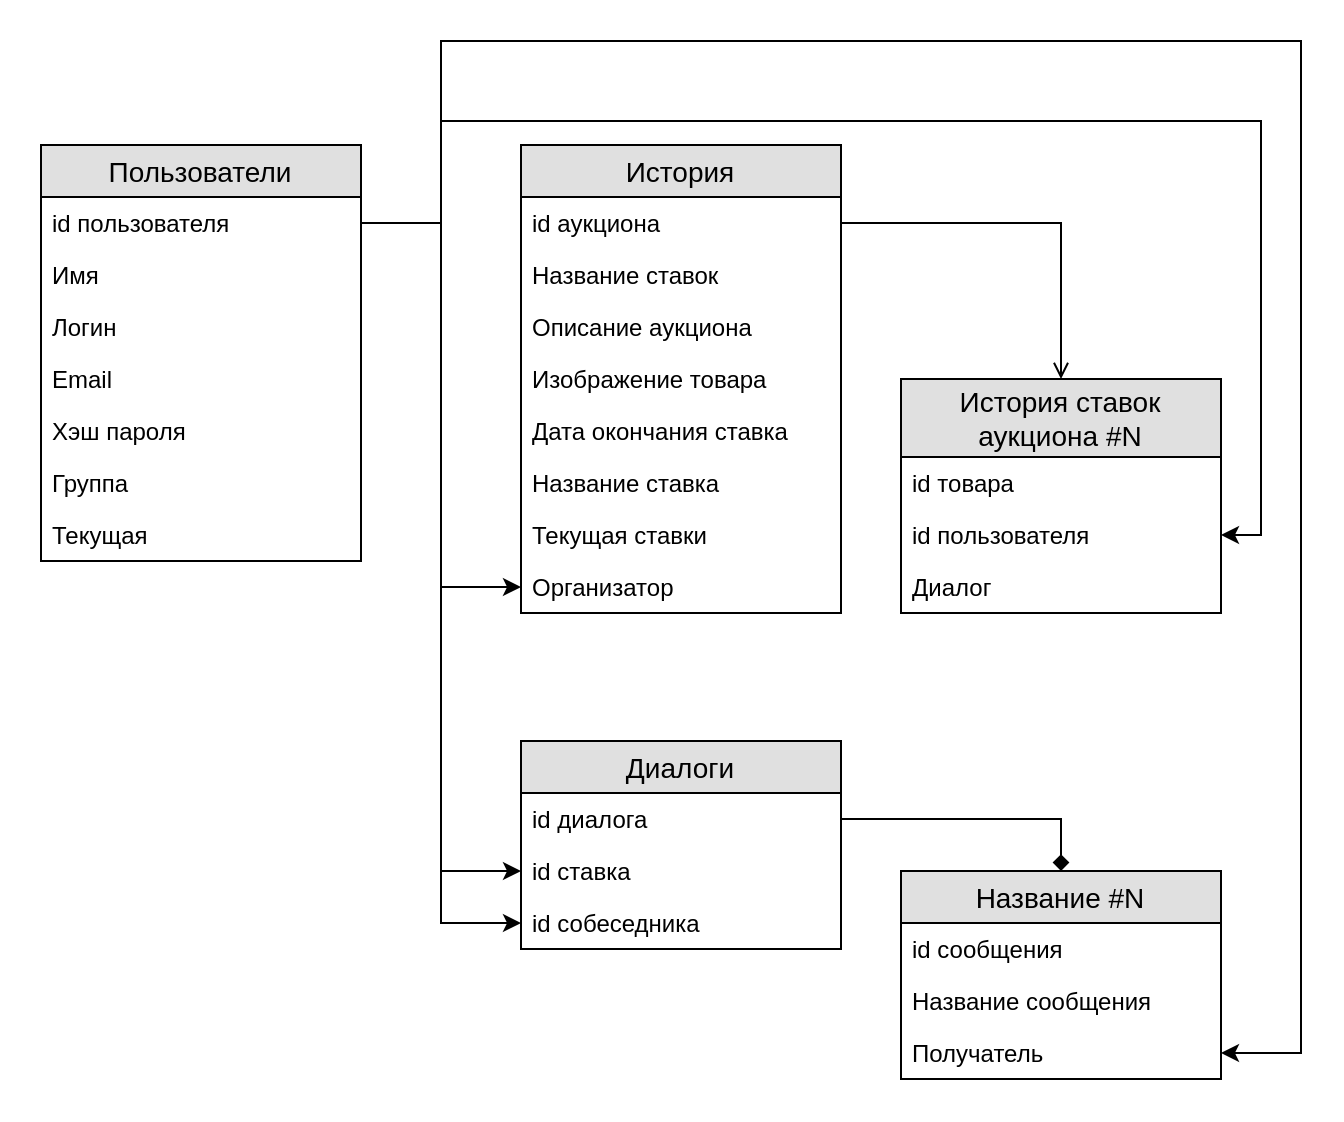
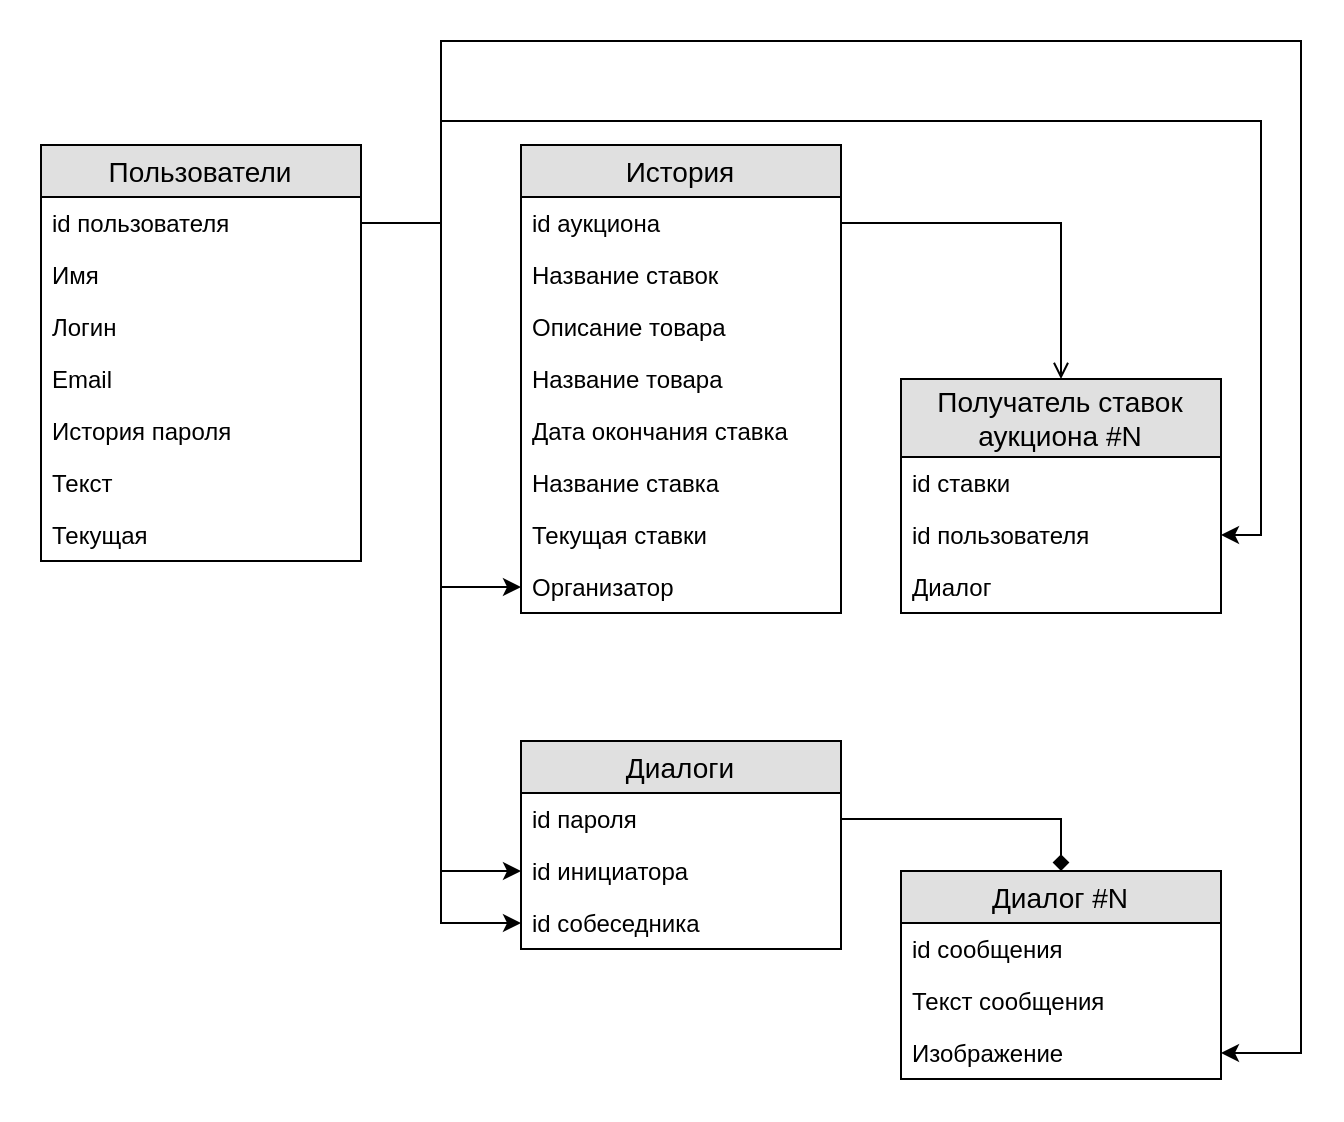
  <mxCell id="0" />
  <mxCell id="1" parent="0" />
  <mxCell id="2" value="Пользователи" style="swimlane;fontStyle=0;childLayout=stackLayout;horizontal=1;startSize=26;fillColor=#e0e0e0;horizontalStack=0;resizeParent=1;resizeParentMax=0;resizeLast=0;collapsible=1;marginBottom=0;swimlaneFillColor=#ffffff;align=center;fontSize=14;" vertex="1" parent="1"><mxGeometry x="20" y="72" width="160" height="208" as="geometry" /></mxCell>
  <mxCell id="3" value="id пользователя" style="text;strokeColor=none;fillColor=none;spacingLeft=4;spacingRight=4;overflow=hidden;rotatable=0;points=[[0,0.5],[1,0.5]];portConstraint=eastwest;fontSize=12;" vertex="1" parent="2"><mxGeometry y="26" width="160" height="26" as="geometry" /></mxCell>
  <mxCell id="4" value="Имя" style="text;strokeColor=none;fillColor=none;spacingLeft=4;spacingRight=4;overflow=hidden;rotatable=0;points=[[0,0.5],[1,0.5]];portConstraint=eastwest;fontSize=12;" vertex="1" parent="2"><mxGeometry y="52" width="160" height="26" as="geometry" /></mxCell>
  <mxCell id="5" value="Логин" style="text;strokeColor=none;fillColor=none;spacingLeft=4;spacingRight=4;overflow=hidden;rotatable=0;points=[[0,0.5],[1,0.5]];portConstraint=eastwest;fontSize=12;" vertex="1" parent="2"><mxGeometry y="78" width="160" height="26" as="geometry" /></mxCell>
  <mxCell id="6" value="Email" style="text;strokeColor=none;fillColor=none;spacingLeft=4;spacingRight=4;overflow=hidden;rotatable=0;points=[[0,0.5],[1,0.5]];portConstraint=eastwest;fontSize=12;" vertex="1" parent="2"><mxGeometry y="104" width="160" height="26" as="geometry" /></mxCell>
- <mxCell id="7" value="Хэш пароля" style="text;strokeColor=none;fillColor=none;spacingLeft=4;spacingRight=4;overflow=hidden;rotatable=0;points=[[0,0.5],[1,0.5]];portConstraint=eastwest;fontSize=12;" vertex="1" parent="2"><mxGeometry y="130" width="160" height="26" as="geometry" /></mxCell>
- <mxCell id="8" value="Группа" style="text;strokeColor=none;fillColor=none;spacingLeft=4;spacingRight=4;overflow=hidden;rotatable=0;points=[[0,0.5],[1,0.5]];portConstraint=eastwest;fontSize=12;" vertex="1" parent="2"><mxGeometry y="156" width="160" height="26" as="geometry" /></mxCell>
+ <mxCell id="7" value="История пароля" style="text;strokeColor=none;fillColor=none;spacingLeft=4;spacingRight=4;overflow=hidden;rotatable=0;points=[[0,0.5],[1,0.5]];portConstraint=eastwest;fontSize=12;" vertex="1" parent="2"><mxGeometry y="130" width="160" height="26" as="geometry" /></mxCell>
+ <mxCell id="8" value="Текст" style="text;strokeColor=none;fillColor=none;spacingLeft=4;spacingRight=4;overflow=hidden;rotatable=0;points=[[0,0.5],[1,0.5]];portConstraint=eastwest;fontSize=12;" vertex="1" parent="2"><mxGeometry y="156" width="160" height="26" as="geometry" /></mxCell>
  <mxCell id="9" value="Текущая" style="text;strokeColor=none;fillColor=none;spacingLeft=4;spacingRight=4;overflow=hidden;rotatable=0;points=[[0,0.5],[1,0.5]];portConstraint=eastwest;fontSize=12;" vertex="1" parent="2"><mxGeometry y="182" width="160" height="26" as="geometry" /></mxCell>
  <mxCell id="10" value="Диалоги" style="swimlane;fontStyle=0;childLayout=stackLayout;horizontal=1;startSize=26;fillColor=#e0e0e0;horizontalStack=0;resizeParent=1;resizeParentMax=0;resizeLast=0;collapsible=1;marginBottom=0;swimlaneFillColor=#ffffff;align=center;fontSize=14;" vertex="1" parent="1"><mxGeometry x="260" y="370" width="160" height="104" as="geometry" /></mxCell>
- <mxCell id="11" value="id диалога" style="text;strokeColor=none;fillColor=none;spacingLeft=4;spacingRight=4;overflow=hidden;rotatable=0;points=[[0,0.5],[1,0.5]];portConstraint=eastwest;fontSize=12;" vertex="1" parent="10"><mxGeometry y="26" width="160" height="26" as="geometry" /></mxCell>
- <mxCell id="12" value="id ставка" style="text;strokeColor=none;fillColor=none;spacingLeft=4;spacingRight=4;overflow=hidden;rotatable=0;points=[[0,0.5],[1,0.5]];portConstraint=eastwest;fontSize=12;" vertex="1" parent="10"><mxGeometry y="52" width="160" height="26" as="geometry" /></mxCell>
+ <mxCell id="11" value="id пароля" style="text;strokeColor=none;fillColor=none;spacingLeft=4;spacingRight=4;overflow=hidden;rotatable=0;points=[[0,0.5],[1,0.5]];portConstraint=eastwest;fontSize=12;" vertex="1" parent="10"><mxGeometry y="26" width="160" height="26" as="geometry" /></mxCell>
+ <mxCell id="12" value="id инициатора" style="text;strokeColor=none;fillColor=none;spacingLeft=4;spacingRight=4;overflow=hidden;rotatable=0;points=[[0,0.5],[1,0.5]];portConstraint=eastwest;fontSize=12;" vertex="1" parent="10"><mxGeometry y="52" width="160" height="26" as="geometry" /></mxCell>
  <mxCell id="13" value="id собеседника" style="text;strokeColor=none;fillColor=none;spacingLeft=4;spacingRight=4;overflow=hidden;rotatable=0;points=[[0,0.5],[1,0.5]];portConstraint=eastwest;fontSize=12;" vertex="1" parent="10"><mxGeometry y="78" width="160" height="26" as="geometry" /></mxCell>
  <mxCell id="14" value="История" style="swimlane;fontStyle=0;childLayout=stackLayout;horizontal=1;startSize=26;fillColor=#e0e0e0;horizontalStack=0;resizeParent=1;resizeParentMax=0;resizeLast=0;collapsible=1;marginBottom=0;swimlaneFillColor=#ffffff;align=center;fontSize=14;" vertex="1" parent="1"><mxGeometry x="260" y="72" width="160" height="234" as="geometry" /></mxCell>
  <mxCell id="15" value="id аукциона" style="text;strokeColor=none;fillColor=none;spacingLeft=4;spacingRight=4;overflow=hidden;rotatable=0;points=[[0,0.5],[1,0.5]];portConstraint=eastwest;fontSize=12;" vertex="1" parent="14"><mxGeometry y="26" width="160" height="26" as="geometry" /></mxCell>
  <mxCell id="16" value="Название ставок" style="text;strokeColor=none;fillColor=none;spacingLeft=4;spacingRight=4;overflow=hidden;rotatable=0;points=[[0,0.5],[1,0.5]];portConstraint=eastwest;fontSize=12;" vertex="1" parent="14"><mxGeometry y="52" width="160" height="26" as="geometry" /></mxCell>
- <mxCell id="17" value="Описание аукциона" style="text;strokeColor=none;fillColor=none;spacingLeft=4;spacingRight=4;overflow=hidden;rotatable=0;points=[[0,0.5],[1,0.5]];portConstraint=eastwest;fontSize=12;" vertex="1" parent="14"><mxGeometry y="78" width="160" height="26" as="geometry" /></mxCell>
- <mxCell id="18" value="Изображение товара" style="text;strokeColor=none;fillColor=none;spacingLeft=4;spacingRight=4;overflow=hidden;rotatable=0;points=[[0,0.5],[1,0.5]];portConstraint=eastwest;fontSize=12;" vertex="1" parent="14"><mxGeometry y="104" width="160" height="26" as="geometry" /></mxCell>
+ <mxCell id="17" value="Описание товара" style="text;strokeColor=none;fillColor=none;spacingLeft=4;spacingRight=4;overflow=hidden;rotatable=0;points=[[0,0.5],[1,0.5]];portConstraint=eastwest;fontSize=12;" vertex="1" parent="14"><mxGeometry y="78" width="160" height="26" as="geometry" /></mxCell>
+ <mxCell id="18" value="Название товара" style="text;strokeColor=none;fillColor=none;spacingLeft=4;spacingRight=4;overflow=hidden;rotatable=0;points=[[0,0.5],[1,0.5]];portConstraint=eastwest;fontSize=12;" vertex="1" parent="14"><mxGeometry y="104" width="160" height="26" as="geometry" /></mxCell>
  <mxCell id="19" value="Дата окончания ставка" style="text;strokeColor=none;fillColor=none;spacingLeft=4;spacingRight=4;overflow=hidden;rotatable=0;points=[[0,0.5],[1,0.5]];portConstraint=eastwest;fontSize=12;" vertex="1" parent="14"><mxGeometry y="130" width="160" height="26" as="geometry" /></mxCell>
  <mxCell id="20" value="Название ставка" style="text;strokeColor=none;fillColor=none;spacingLeft=4;spacingRight=4;overflow=hidden;rotatable=0;points=[[0,0.5],[1,0.5]];portConstraint=eastwest;fontSize=12;" vertex="1" parent="14"><mxGeometry y="156" width="160" height="26" as="geometry" /></mxCell>
  <mxCell id="21" value="Текущая ставки" style="text;strokeColor=none;fillColor=none;spacingLeft=4;spacingRight=4;overflow=hidden;rotatable=0;points=[[0,0.5],[1,0.5]];portConstraint=eastwest;fontSize=12;" vertex="1" parent="14"><mxGeometry y="182" width="160" height="26" as="geometry" /></mxCell>
  <mxCell id="22" value="Организатор" style="text;strokeColor=none;fillColor=none;spacingLeft=4;spacingRight=4;overflow=hidden;rotatable=0;points=[[0,0.5],[1,0.5]];portConstraint=eastwest;fontSize=12;" vertex="1" parent="14"><mxGeometry y="208" width="160" height="26" as="geometry" /></mxCell>
- <mxCell id="23" value="Название #N" style="swimlane;fontStyle=0;childLayout=stackLayout;horizontal=1;startSize=26;fillColor=#e0e0e0;horizontalStack=0;resizeParent=1;resizeParentMax=0;resizeLast=0;collapsible=1;marginBottom=0;swimlaneFillColor=#ffffff;align=center;fontSize=14;" vertex="1" parent="1"><mxGeometry x="450" y="435" width="160" height="104" as="geometry" /></mxCell>
+ <mxCell id="23" value="Диалог #N" style="swimlane;fontStyle=0;childLayout=stackLayout;horizontal=1;startSize=26;fillColor=#e0e0e0;horizontalStack=0;resizeParent=1;resizeParentMax=0;resizeLast=0;collapsible=1;marginBottom=0;swimlaneFillColor=#ffffff;align=center;fontSize=14;" vertex="1" parent="1"><mxGeometry x="450" y="435" width="160" height="104" as="geometry" /></mxCell>
  <mxCell id="24" value="id сообщения" style="text;strokeColor=none;fillColor=none;spacingLeft=4;spacingRight=4;overflow=hidden;rotatable=0;points=[[0,0.5],[1,0.5]];portConstraint=eastwest;fontSize=12;" vertex="1" parent="23"><mxGeometry y="26" width="160" height="26" as="geometry" /></mxCell>
- <mxCell id="25" value="Название сообщения" style="text;strokeColor=none;fillColor=none;spacingLeft=4;spacingRight=4;overflow=hidden;rotatable=0;points=[[0,0.5],[1,0.5]];portConstraint=eastwest;fontSize=12;" vertex="1" parent="23"><mxGeometry y="52" width="160" height="26" as="geometry" /></mxCell>
- <mxCell id="26" value="Получатель" style="text;strokeColor=none;fillColor=none;spacingLeft=4;spacingRight=4;overflow=hidden;rotatable=0;points=[[0,0.5],[1,0.5]];portConstraint=eastwest;fontSize=12;" vertex="1" parent="23"><mxGeometry y="78" width="160" height="26" as="geometry" /></mxCell>
- <mxCell id="27" value="История ставок&#10;аукциона #N" style="swimlane;fontStyle=0;childLayout=stackLayout;horizontal=1;startSize=39;fillColor=#e0e0e0;horizontalStack=0;resizeParent=1;resizeParentMax=0;resizeLast=0;collapsible=1;marginBottom=0;swimlaneFillColor=#ffffff;align=center;fontSize=14;" vertex="1" parent="1"><mxGeometry x="450" y="189" width="160" height="117" as="geometry" /></mxCell>
- <mxCell id="28" value="id товара" style="text;strokeColor=none;fillColor=none;spacingLeft=4;spacingRight=4;overflow=hidden;rotatable=0;points=[[0,0.5],[1,0.5]];portConstraint=eastwest;fontSize=12;" vertex="1" parent="27"><mxGeometry y="39" width="160" height="26" as="geometry" /></mxCell>
+ <mxCell id="25" value="Текст сообщения" style="text;strokeColor=none;fillColor=none;spacingLeft=4;spacingRight=4;overflow=hidden;rotatable=0;points=[[0,0.5],[1,0.5]];portConstraint=eastwest;fontSize=12;" vertex="1" parent="23"><mxGeometry y="52" width="160" height="26" as="geometry" /></mxCell>
+ <mxCell id="26" value="Изображение" style="text;strokeColor=none;fillColor=none;spacingLeft=4;spacingRight=4;overflow=hidden;rotatable=0;points=[[0,0.5],[1,0.5]];portConstraint=eastwest;fontSize=12;" vertex="1" parent="23"><mxGeometry y="78" width="160" height="26" as="geometry" /></mxCell>
+ <mxCell id="27" value="Получатель ставок&#10;аукциона #N" style="swimlane;fontStyle=0;childLayout=stackLayout;horizontal=1;startSize=39;fillColor=#e0e0e0;horizontalStack=0;resizeParent=1;resizeParentMax=0;resizeLast=0;collapsible=1;marginBottom=0;swimlaneFillColor=#ffffff;align=center;fontSize=14;" vertex="1" parent="1"><mxGeometry x="450" y="189" width="160" height="117" as="geometry" /></mxCell>
+ <mxCell id="28" value="id ставки" style="text;strokeColor=none;fillColor=none;spacingLeft=4;spacingRight=4;overflow=hidden;rotatable=0;points=[[0,0.5],[1,0.5]];portConstraint=eastwest;fontSize=12;" vertex="1" parent="27"><mxGeometry y="39" width="160" height="26" as="geometry" /></mxCell>
  <mxCell id="29" value="id пользователя" style="text;strokeColor=none;fillColor=none;spacingLeft=4;spacingRight=4;overflow=hidden;rotatable=0;points=[[0,0.5],[1,0.5]];portConstraint=eastwest;fontSize=12;" vertex="1" parent="27"><mxGeometry y="65" width="160" height="26" as="geometry" /></mxCell>
  <mxCell id="30" value="Диалог" style="text;strokeColor=none;fillColor=none;spacingLeft=4;spacingRight=4;overflow=hidden;rotatable=0;points=[[0,0.5],[1,0.5]];portConstraint=eastwest;fontSize=12;" vertex="1" parent="27"><mxGeometry y="91" width="160" height="26" as="geometry" /></mxCell>
  <mxCell id="31" style="edgeStyle=orthogonalEdgeStyle;rounded=0;orthogonalLoop=1;jettySize=auto;html=1;exitX=1;exitY=0.5;exitDx=0;exitDy=0;entryX=0;entryY=0.5;entryDx=0;entryDy=0;" edge="1" parent="1" source="3" target="12"><mxGeometry relative="1" as="geometry"><Array as="points"><mxPoint x="220" y="111" /><mxPoint x="220" y="435" /></Array></mxGeometry></mxCell>
  <mxCell id="32" style="edgeStyle=orthogonalEdgeStyle;rounded=0;orthogonalLoop=1;jettySize=auto;html=1;exitX=1;exitY=0.5;exitDx=0;exitDy=0;entryX=0;entryY=0.5;entryDx=0;entryDy=0;" edge="1" parent="1" source="3" target="13"><mxGeometry relative="1" as="geometry"><Array as="points"><mxPoint x="220" y="111" /><mxPoint x="220" y="461" /></Array></mxGeometry></mxCell>
  <mxCell id="33" style="edgeStyle=orthogonalEdgeStyle;rounded=0;orthogonalLoop=1;jettySize=auto;html=1;exitX=1;exitY=0.5;exitDx=0;exitDy=0;entryX=0;entryY=0.5;entryDx=0;entryDy=0;" edge="1" parent="1" source="3" target="22"><mxGeometry relative="1" as="geometry"><Array as="points"><mxPoint x="220" y="111" /><mxPoint x="220" y="293" /></Array></mxGeometry></mxCell>
  <mxCell id="34" style="edgeStyle=orthogonalEdgeStyle;rounded=0;orthogonalLoop=1;jettySize=auto;html=1;exitX=1;exitY=0.5;exitDx=0;exitDy=0;entryX=0.5;entryY=0;entryDx=0;entryDy=0;endArrow=open;" edge="1" parent="1" source="15" target="27"><mxGeometry relative="1" as="geometry" /></mxCell>
  <mxCell id="35" style="edgeStyle=orthogonalEdgeStyle;rounded=0;orthogonalLoop=1;jettySize=auto;html=1;exitX=1;exitY=0.5;exitDx=0;exitDy=0;entryX=1;entryY=0.5;entryDx=0;entryDy=0;" edge="1" parent="1" source="3" target="29"><mxGeometry relative="1" as="geometry"><Array as="points"><mxPoint x="220" y="111" /><mxPoint x="220" y="60" /><mxPoint x="630" y="60" /><mxPoint x="630" y="267" /></Array></mxGeometry></mxCell>
  <mxCell id="36" style="edgeStyle=orthogonalEdgeStyle;rounded=0;orthogonalLoop=1;jettySize=auto;html=1;exitX=1;exitY=0.5;exitDx=0;exitDy=0;entryX=0.5;entryY=0;entryDx=0;entryDy=0;endArrow=diamond;" edge="1" parent="1" source="11" target="23"><mxGeometry relative="1" as="geometry" /></mxCell>
  <mxCell id="37" style="edgeStyle=orthogonalEdgeStyle;rounded=0;orthogonalLoop=1;jettySize=auto;html=1;exitX=1;exitY=0.5;exitDx=0;exitDy=0;entryX=1;entryY=0.5;entryDx=0;entryDy=0;" edge="1" parent="1" source="3" target="26"><mxGeometry relative="1" as="geometry"><Array as="points"><mxPoint x="220" y="111" /><mxPoint x="220" y="20" /><mxPoint x="650" y="20" /><mxPoint x="650" y="526" /></Array></mxGeometry></mxCell>
